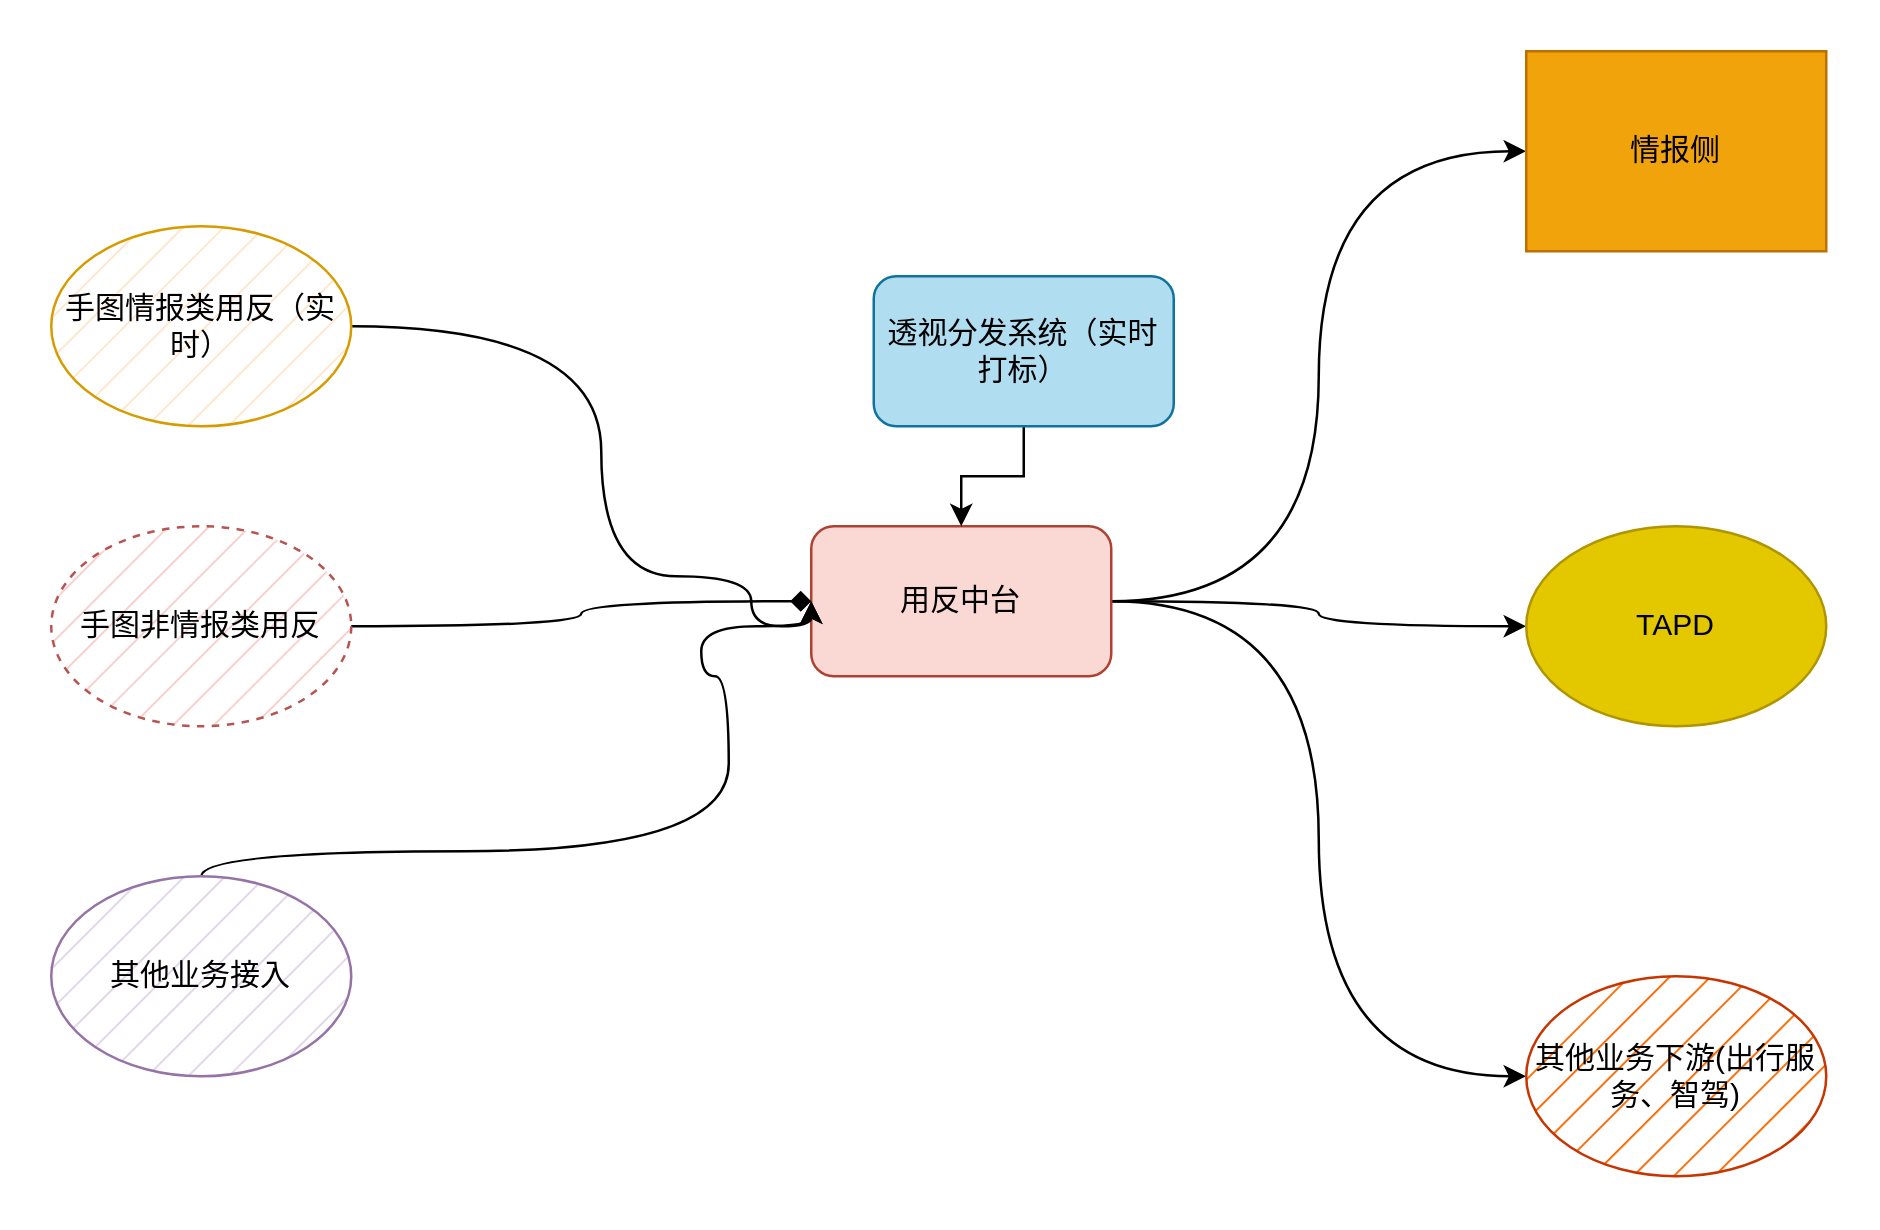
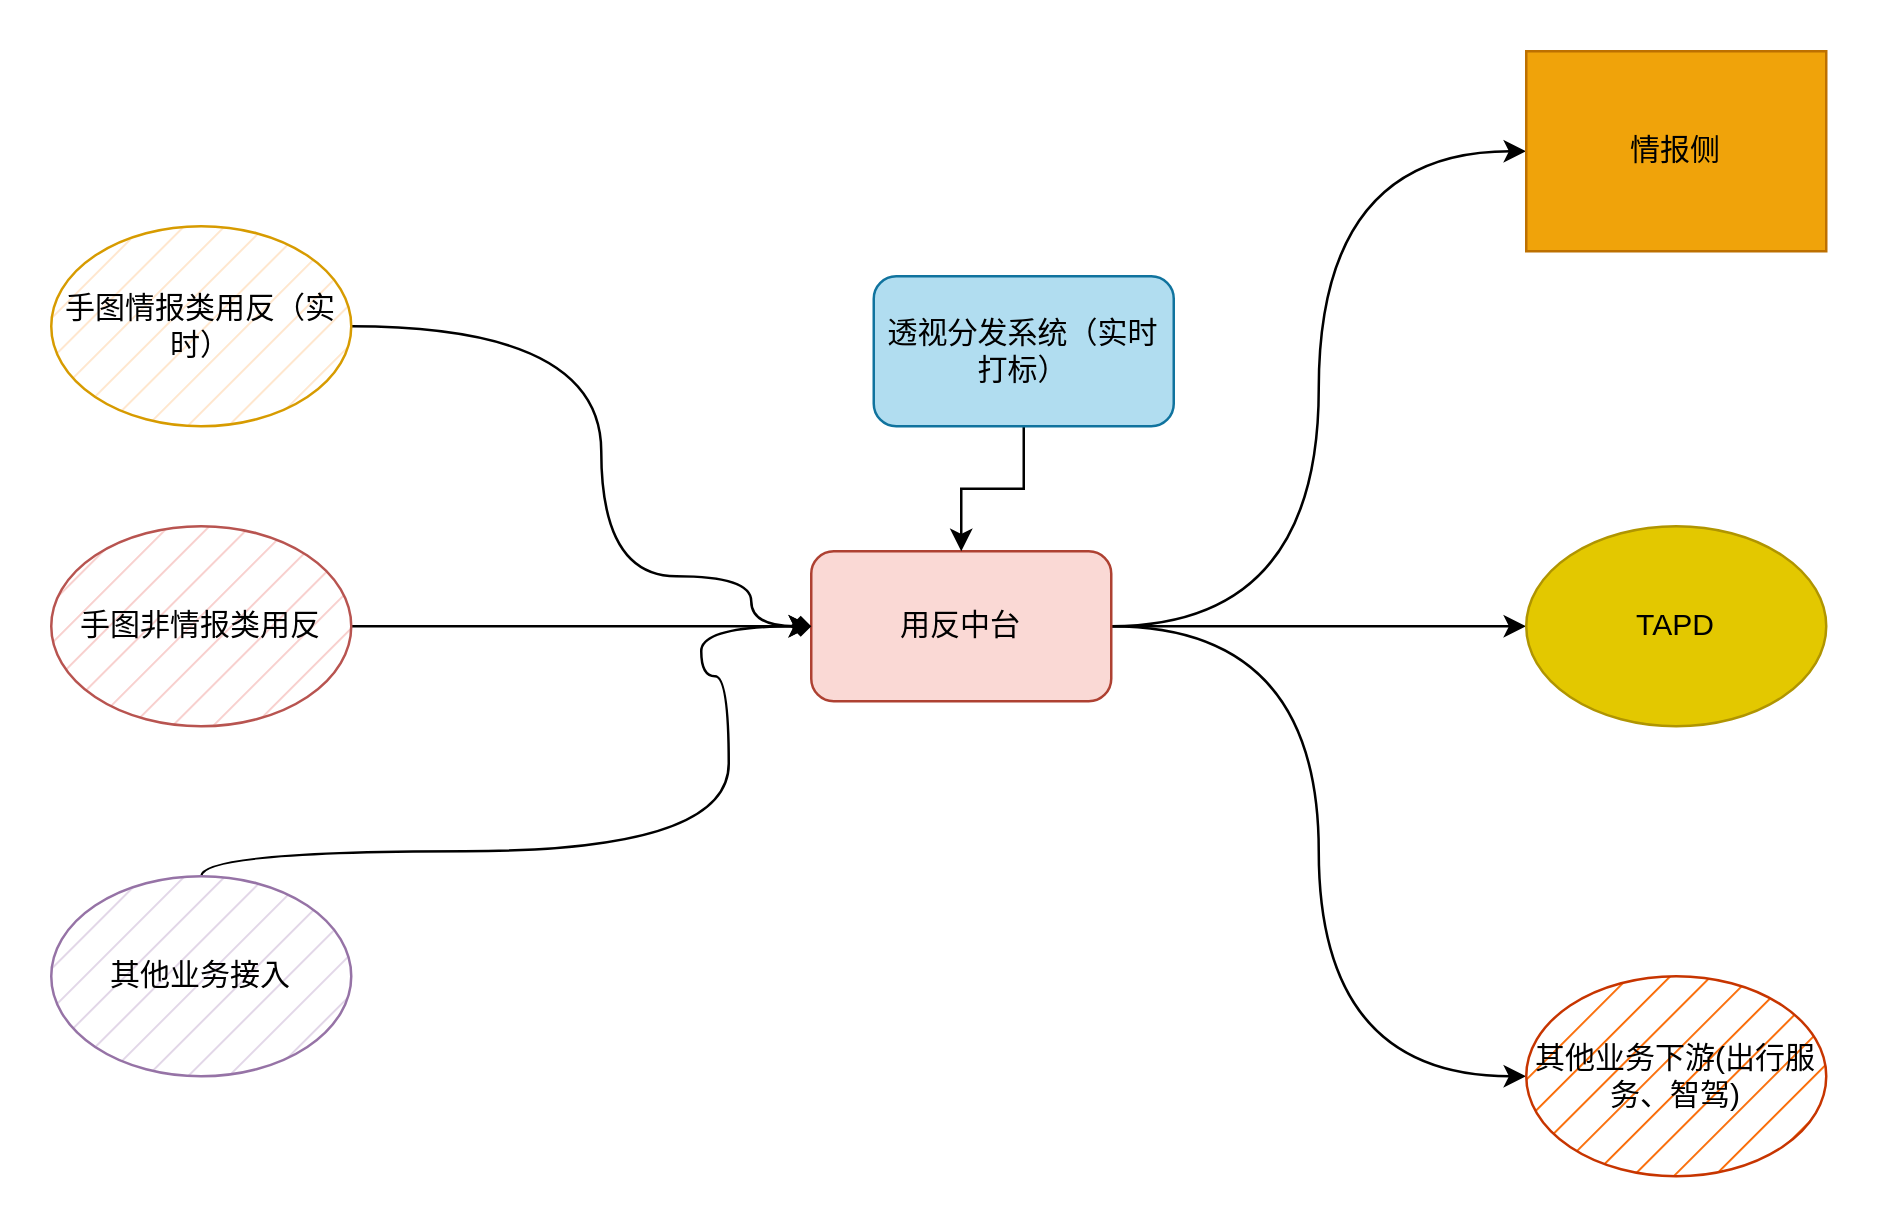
  <mxCell id="0" />
  <mxCell id="1" parent="0" />
  <mxCell id="2" style="edgeStyle=orthogonalEdgeStyle;rounded=0;orthogonalLoop=1;jettySize=auto;html=1;entryX=0;entryY=0.5;entryDx=0;entryDy=0;curved=1;" edge="1" parent="1" source="5" target="14"><mxGeometry relative="1" as="geometry" /></mxCell>
  <mxCell id="3" style="edgeStyle=orthogonalEdgeStyle;rounded=0;orthogonalLoop=1;jettySize=auto;html=1;entryX=0;entryY=0.5;entryDx=0;entryDy=0;curved=1;" edge="1" parent="1" source="5" target="15"><mxGeometry relative="1" as="geometry" /></mxCell>
  <mxCell id="4" style="edgeStyle=orthogonalEdgeStyle;rounded=0;orthogonalLoop=1;jettySize=auto;html=1;entryX=0;entryY=0.5;entryDx=0;entryDy=0;curved=1;" edge="1" parent="1" source="5" target="16"><mxGeometry relative="1" as="geometry" /></mxCell>
- <mxCell id="5" value="用反中台" style="rounded=1;whiteSpace=wrap;html=1;fillColor=#fad9d5;strokeColor=#ae4132;" vertex="1" parent="1"><mxGeometry x="324" y="210" width="120" height="60" as="geometry" /></mxCell>
+ <mxCell id="5" value="用反中台" style="rounded=1;whiteSpace=wrap;html=1;fillColor=#fad9d5;strokeColor=#ae4132;" vertex="1" parent="1"><mxGeometry x="324" y="220" width="120" height="60" as="geometry" /></mxCell>
  <mxCell id="6" style="edgeStyle=orthogonalEdgeStyle;rounded=0;orthogonalLoop=1;jettySize=auto;html=1;exitX=1;exitY=0.5;exitDx=0;exitDy=0;entryX=0;entryY=0.5;entryDx=0;entryDy=0;curved=1;" edge="1" parent="1" source="7" target="5"><mxGeometry relative="1" as="geometry"><Array as="points"><mxPoint x="240" y="130" /><mxPoint x="240" y="230" /><mxPoint x="300" y="230" /><mxPoint x="300" y="250" /></Array></mxGeometry></mxCell>
  <mxCell id="7" value="手图情报类用反（实时）" style="ellipse;whiteSpace=wrap;html=1;fillColor=#ffe6cc;strokeColor=#d79b00;fillStyle=hatch;gradientColor=none;" vertex="1" parent="1"><mxGeometry x="20" y="90" width="120" height="80" as="geometry" /></mxCell>
  <mxCell id="8" style="edgeStyle=orthogonalEdgeStyle;rounded=0;orthogonalLoop=1;jettySize=auto;html=1;exitX=1;exitY=0.5;exitDx=0;exitDy=0;entryX=0;entryY=0.5;entryDx=0;entryDy=0;curved=1;endArrow=diamond;" edge="1" parent="1" source="9" target="5"><mxGeometry relative="1" as="geometry" /></mxCell>
- <mxCell id="9" value="手图非情报类用反" style="ellipse;whiteSpace=wrap;html=1;fillColor=#f8cecc;strokeColor=#b85450;gradientColor=none;fillStyle=hatch;dashed=1;" vertex="1" parent="1"><mxGeometry x="20" y="210" width="120" height="80" as="geometry" /></mxCell>
+ <mxCell id="9" value="手图非情报类用反" style="ellipse;whiteSpace=wrap;html=1;fillColor=#f8cecc;strokeColor=#b85450;gradientColor=none;fillStyle=hatch;" vertex="1" parent="1"><mxGeometry x="20" y="210" width="120" height="80" as="geometry" /></mxCell>
  <mxCell id="10" style="edgeStyle=orthogonalEdgeStyle;rounded=0;orthogonalLoop=1;jettySize=auto;html=1;curved=1;entryX=0;entryY=0.5;entryDx=0;entryDy=0;" edge="1" parent="1" source="11" target="5"><mxGeometry relative="1" as="geometry"><mxPoint x="290" y="250" as="targetPoint" /><Array as="points"><mxPoint x="80" y="340" /><mxPoint x="291" y="340" /><mxPoint x="291" y="270" /><mxPoint x="280" y="270" /><mxPoint x="280" y="250" /></Array></mxGeometry></mxCell>
  <mxCell id="11" value="其他业务接入" style="ellipse;whiteSpace=wrap;html=1;fillStyle=hatch;fillColor=#e1d5e7;strokeColor=#9673a6;" vertex="1" parent="1"><mxGeometry x="20" y="350" width="120" height="80" as="geometry" /></mxCell>
  <mxCell id="12" style="edgeStyle=orthogonalEdgeStyle;rounded=0;orthogonalLoop=1;jettySize=auto;html=1;exitX=0.5;exitY=1;exitDx=0;exitDy=0;entryX=0.5;entryY=0;entryDx=0;entryDy=0;" edge="1" parent="1" source="13" target="5"><mxGeometry relative="1" as="geometry" /></mxCell>
  <mxCell id="13" value="透视分发系统（实时打标）" style="rounded=1;whiteSpace=wrap;html=1;fillColor=#b1ddf0;strokeColor=#10739e;" vertex="1" parent="1"><mxGeometry x="349" y="110" width="120" height="60" as="geometry" /></mxCell>
  <mxCell id="14" value="情报侧" style="whiteSpace=wrap;html=1;fillColor=#f0a30a;fontColor=#000000;strokeColor=#BD7000;rounded=0;" vertex="1" parent="1"><mxGeometry x="610" y="20" width="120" height="80" as="geometry" /></mxCell>
  <mxCell id="15" value="TAPD" style="ellipse;whiteSpace=wrap;html=1;fillColor=#e3c800;fontColor=#000000;strokeColor=#B09500;" vertex="1" parent="1"><mxGeometry x="610" y="210" width="120" height="80" as="geometry" /></mxCell>
  <mxCell id="16" value="其他业务下游(出行服务、智驾)" style="ellipse;whiteSpace=wrap;html=1;fillColor=#fa6800;fontColor=#000000;strokeColor=#C73500;fillStyle=hatch;" vertex="1" parent="1"><mxGeometry x="610" y="390" width="120" height="80" as="geometry" /></mxCell>
